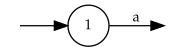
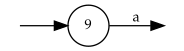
  digraph {
    fontname=Palatino
    fontsize=11
    rankdir=LR
    node [fontname=Palatino fontsize=11 shape=point style=invis]
    edge [fontname=Palatino fontsize=11]
    0 [height=0.15 width=0.15]
-   1 [height=0.15 shape=circle width=0.15 style=""]
+   1 [height=0.15 shape=circle width=0.15 label=9 style=""]
    2 [height=0.15 width=0.15]
    0 -> 1 [minlen=1]
    1 -> 2 [label=a]
  }
